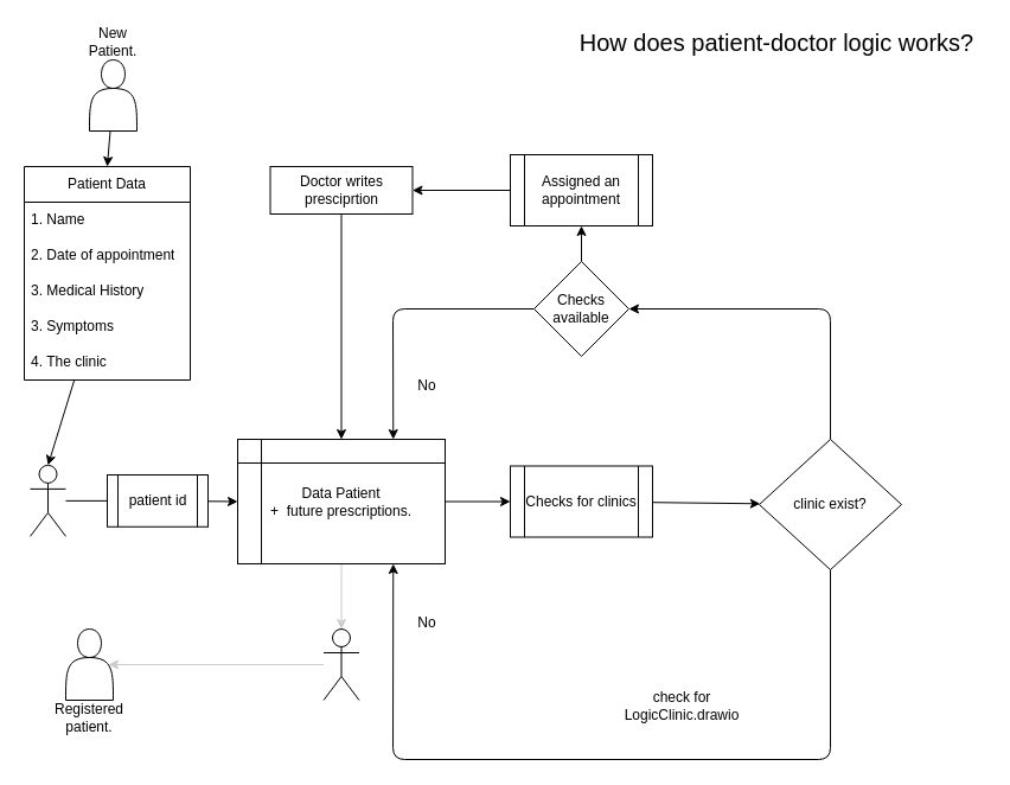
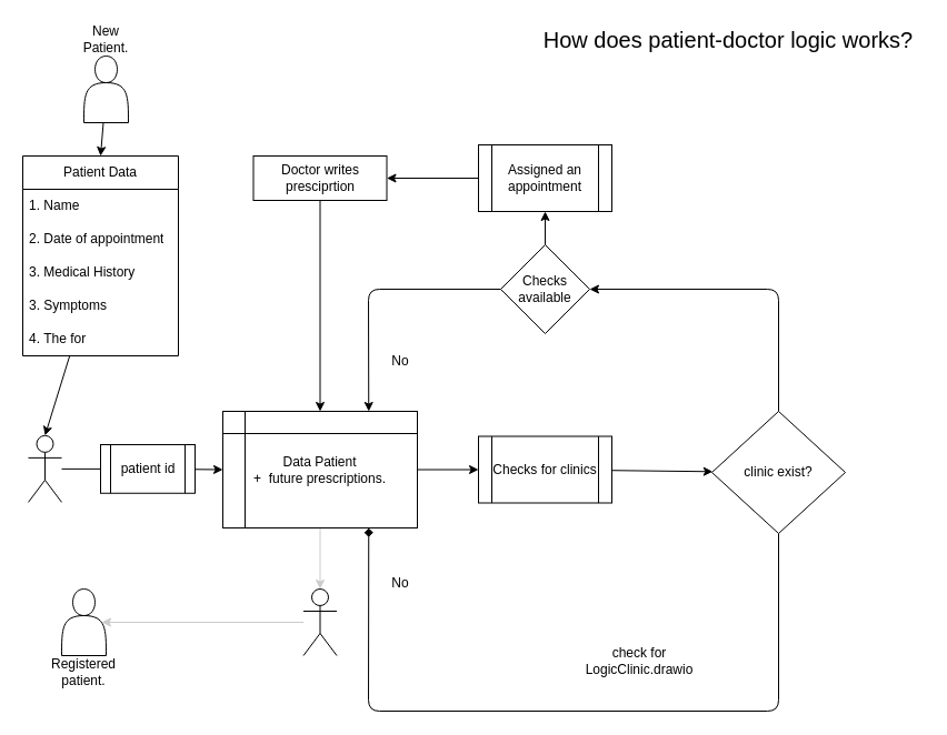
  <mxCell id="0" />
  <mxCell id="1" parent="0" />
  <mxCell id="2" style="edgeStyle=none;html=1;entryX=0.5;entryY=0;entryDx=0;entryDy=0;" parent="1" source="3" target="17" edge="1"><mxGeometry relative="1" as="geometry" /></mxCell>
  <mxCell id="3" value="" style="shape=actor;whiteSpace=wrap;html=1;" parent="1" vertex="1"><mxGeometry x="75" y="50" width="40" height="60" as="geometry" /></mxCell>
  <mxCell id="4" value="New Patient." style="text;html=1;strokeColor=none;fillColor=none;align=center;verticalAlign=middle;whiteSpace=wrap;rounded=0;" parent="1" vertex="1"><mxGeometry x="65" y="20" width="60" height="30" as="geometry" /></mxCell>
  <mxCell id="5" style="edgeStyle=none;html=1;entryX=0;entryY=0.5;entryDx=0;entryDy=0;startArrow=none;" parent="1" source="37" target="9" edge="1"><mxGeometry relative="1" as="geometry"><mxPoint x="190" y="370" as="targetPoint" /></mxGeometry></mxCell>
  <mxCell id="6" value="&lt;font color=&quot;#ffffff&quot;&gt;Recepcionista&lt;br&gt;/Enfermero&lt;/font&gt;" style="shape=umlActor;verticalLabelPosition=bottom;verticalAlign=top;html=1;outlineConnect=0;" parent="1" vertex="1"><mxGeometry x="25" y="391.88" width="30" height="60" as="geometry" /></mxCell>
  <mxCell id="7" style="edgeStyle=none;html=1;entryX=0;entryY=0.5;entryDx=0;entryDy=0;" parent="1" source="9" target="11" edge="1"><mxGeometry relative="1" as="geometry" /></mxCell>
  <mxCell id="8" style="edgeStyle=none;html=1;entryX=0.5;entryY=0;entryDx=0;entryDy=0;entryPerimeter=0;strokeColor=#CCCCCC;fontColor=#FFFFFF;" parent="1" source="9" target="28" edge="1"><mxGeometry relative="1" as="geometry" /></mxCell>
  <mxCell id="9" value="Data Patient&lt;br&gt;+&amp;nbsp; future prescriptions." style="shape=internalStorage;whiteSpace=wrap;html=1;backgroundOutline=1;" parent="1" vertex="1"><mxGeometry x="200" y="370" width="175" height="105" as="geometry" /></mxCell>
  <mxCell id="10" value="" style="edgeStyle=none;html=1;" parent="1" source="11" target="32" edge="1"><mxGeometry relative="1" as="geometry" /></mxCell>
  <mxCell id="11" value="Checks for clinics" style="shape=process;whiteSpace=wrap;html=1;backgroundOutline=1;" parent="1" vertex="1"><mxGeometry x="430" y="392.5" width="120" height="60" as="geometry" /></mxCell>
  <mxCell id="12" value="" style="edgeStyle=none;html=1;entryX=0.5;entryY=1;entryDx=0;entryDy=0;" parent="1" source="14" target="38" edge="1"><mxGeometry relative="1" as="geometry"><mxPoint x="490" y="180" as="targetPoint" /></mxGeometry></mxCell>
  <mxCell id="13" style="edgeStyle=none;html=1;entryX=0.75;entryY=0;entryDx=0;entryDy=0;" parent="1" source="14" target="9" edge="1"><mxGeometry relative="1" as="geometry"><Array as="points"><mxPoint x="331" y="260" /></Array></mxGeometry></mxCell>
  <mxCell id="14" value="Checks available" style="rhombus;whiteSpace=wrap;html=1;" parent="1" vertex="1"><mxGeometry x="450" y="220" width="80" height="80" as="geometry" /></mxCell>
  <mxCell id="15" value="" style="edgeStyle=none;html=1;exitX=0;exitY=0.5;exitDx=0;exitDy=0;" parent="1" source="38" target="24" edge="1"><mxGeometry relative="1" as="geometry"><mxPoint x="430" y="160" as="sourcePoint" /></mxGeometry></mxCell>
  <mxCell id="16" style="edgeStyle=none;html=1;entryX=0.5;entryY=0;entryDx=0;entryDy=0;entryPerimeter=0;" parent="1" source="17" target="6" edge="1"><mxGeometry relative="1" as="geometry" /></mxCell>
  <mxCell id="17" value="Patient Data" style="swimlane;fontStyle=0;childLayout=stackLayout;horizontal=1;startSize=30;horizontalStack=0;resizeParent=1;resizeParentMax=0;resizeLast=0;collapsible=1;marginBottom=0;whiteSpace=wrap;html=1;" parent="1" vertex="1"><mxGeometry x="20" y="140" width="140" height="180" as="geometry" /></mxCell>
  <mxCell id="18" value="1. Name" style="text;strokeColor=none;fillColor=none;align=left;verticalAlign=middle;spacingLeft=4;spacingRight=4;overflow=hidden;points=[[0,0.5],[1,0.5]];portConstraint=eastwest;rotatable=0;whiteSpace=wrap;html=1;" parent="17" vertex="1"><mxGeometry y="30" width="140" height="30" as="geometry" /></mxCell>
  <mxCell id="19" value="2. Date of appointment" style="text;strokeColor=none;fillColor=none;align=left;verticalAlign=middle;spacingLeft=4;spacingRight=4;overflow=hidden;points=[[0,0.5],[1,0.5]];portConstraint=eastwest;rotatable=0;whiteSpace=wrap;html=1;" parent="17" vertex="1"><mxGeometry y="60" width="140" height="30" as="geometry" /></mxCell>
  <mxCell id="20" value="3. Medical History" style="text;strokeColor=none;fillColor=none;align=left;verticalAlign=middle;spacingLeft=4;spacingRight=4;overflow=hidden;points=[[0,0.5],[1,0.5]];portConstraint=eastwest;rotatable=0;whiteSpace=wrap;html=1;" parent="17" vertex="1"><mxGeometry y="90" width="140" height="30" as="geometry" /></mxCell>
  <mxCell id="21" value="3. Symptoms" style="text;strokeColor=none;fillColor=none;align=left;verticalAlign=middle;spacingLeft=4;spacingRight=4;overflow=hidden;points=[[0,0.5],[1,0.5]];portConstraint=eastwest;rotatable=0;whiteSpace=wrap;html=1;" parent="17" vertex="1"><mxGeometry y="120" width="140" height="30" as="geometry" /></mxCell>
- <mxCell id="22" value="4. The clinic" style="text;strokeColor=none;fillColor=none;align=left;verticalAlign=middle;spacingLeft=4;spacingRight=4;overflow=hidden;points=[[0,0.5],[1,0.5]];portConstraint=eastwest;rotatable=0;whiteSpace=wrap;html=1;" parent="17" vertex="1"><mxGeometry y="150" width="140" height="30" as="geometry" /></mxCell>
+ <mxCell id="22" value="4. The for" style="text;strokeColor=none;fillColor=none;align=left;verticalAlign=middle;spacingLeft=4;spacingRight=4;overflow=hidden;points=[[0,0.5],[1,0.5]];portConstraint=eastwest;rotatable=0;whiteSpace=wrap;html=1;" parent="17" vertex="1"><mxGeometry y="150" width="140" height="30" as="geometry" /></mxCell>
  <mxCell id="23" style="edgeStyle=none;html=1;" parent="1" source="24" target="9" edge="1"><mxGeometry relative="1" as="geometry" /></mxCell>
  <mxCell id="24" value="Doctor writes presciprtion" style="whiteSpace=wrap;html=1;" parent="1" vertex="1"><mxGeometry x="227.5" y="140" width="120" height="40" as="geometry" /></mxCell>
  <mxCell id="25" value="Registered patient." style="text;html=1;strokeColor=none;fillColor=none;align=center;verticalAlign=middle;whiteSpace=wrap;rounded=0;" parent="1" vertex="1"><mxGeometry x="45" y="590" width="60" height="30" as="geometry" /></mxCell>
  <mxCell id="26" value="" style="shape=actor;whiteSpace=wrap;html=1;" parent="1" vertex="1"><mxGeometry x="55" y="530" width="40" height="60" as="geometry" /></mxCell>
  <mxCell id="27" style="edgeStyle=none;html=1;entryX=0.9;entryY=0.5;entryDx=0;entryDy=0;entryPerimeter=0;strokeColor=#CCCCCC;fontColor=#FFFFFF;" parent="1" source="28" target="26" edge="1"><mxGeometry relative="1" as="geometry" /></mxCell>
  <mxCell id="28" value="&lt;font color=&quot;#ffffff&quot;&gt;Receptionist&lt;/font&gt;" style="shape=umlActor;verticalLabelPosition=bottom;verticalAlign=top;html=1;outlineConnect=0;" parent="1" vertex="1"><mxGeometry x="272.5" y="530" width="30" height="60" as="geometry" /></mxCell>
  <mxCell id="29" value="No" style="text;html=1;strokeColor=none;fillColor=none;align=center;verticalAlign=middle;whiteSpace=wrap;rounded=0;" parent="1" vertex="1"><mxGeometry x="330" y="310" width="60" height="30" as="geometry" /></mxCell>
  <mxCell id="30" style="edgeStyle=none;html=1;entryX=1;entryY=0.5;entryDx=0;entryDy=0;" parent="1" source="32" target="14" edge="1"><mxGeometry relative="1" as="geometry"><Array as="points"><mxPoint x="700" y="260" /></Array></mxGeometry></mxCell>
- <mxCell id="31" style="edgeStyle=none;html=1;entryX=0.75;entryY=1;entryDx=0;entryDy=0;" parent="1" source="32" target="9" edge="1"><mxGeometry relative="1" as="geometry"><Array as="points"><mxPoint x="700" y="640" /><mxPoint x="331" y="640" /></Array></mxGeometry></mxCell>
+ <mxCell id="31" style="edgeStyle=none;html=1;entryX=0.75;entryY=1;entryDx=0;entryDy=0;endArrow=diamond;" parent="1" source="32" target="9" edge="1"><mxGeometry relative="1" as="geometry"><Array as="points"><mxPoint x="700" y="640" /><mxPoint x="331" y="640" /></Array></mxGeometry></mxCell>
  <mxCell id="32" value="clinic exist?" style="rhombus;whiteSpace=wrap;html=1;" parent="1" vertex="1"><mxGeometry x="640" y="370" width="120" height="110" as="geometry" /></mxCell>
  <mxCell id="33" value="No" style="text;html=1;strokeColor=none;fillColor=none;align=center;verticalAlign=middle;whiteSpace=wrap;rounded=0;" parent="1" vertex="1"><mxGeometry x="330" y="510" width="60" height="30" as="geometry" /></mxCell>
  <mxCell id="34" value="How does patient-doctor logic works?" style="text;html=1;strokeColor=none;fillColor=none;align=center;verticalAlign=middle;whiteSpace=wrap;rounded=0;fontSize=20;" parent="1" vertex="1"><mxGeometry x="480" y="20" width="350" height="30" as="geometry" /></mxCell>
  <mxCell id="35" value="check for LogicClinic.drawio" style="text;html=1;strokeColor=none;fillColor=none;align=center;verticalAlign=middle;whiteSpace=wrap;rounded=0;" parent="1" vertex="1"><mxGeometry x="500" y="580" width="150" height="30" as="geometry" /></mxCell>
  <mxCell id="36" value="" style="edgeStyle=none;html=1;entryX=0;entryY=0.5;entryDx=0;entryDy=0;endArrow=none;" edge="1" parent="1" source="6" target="37"><mxGeometry relative="1" as="geometry"><mxPoint x="200" y="422.5" as="targetPoint" /><mxPoint x="85" y="422.5" as="sourcePoint" /></mxGeometry></mxCell>
  <mxCell id="37" value="patient id" style="shape=process;whiteSpace=wrap;html=1;backgroundOutline=1;" vertex="1" parent="1"><mxGeometry x="90" y="400" width="85" height="43.75" as="geometry" /></mxCell>
  <mxCell id="38" value="Assigned an appointment" style="shape=process;whiteSpace=wrap;html=1;backgroundOutline=1;" vertex="1" parent="1"><mxGeometry x="430" y="130" width="120" height="60" as="geometry" /></mxCell>
